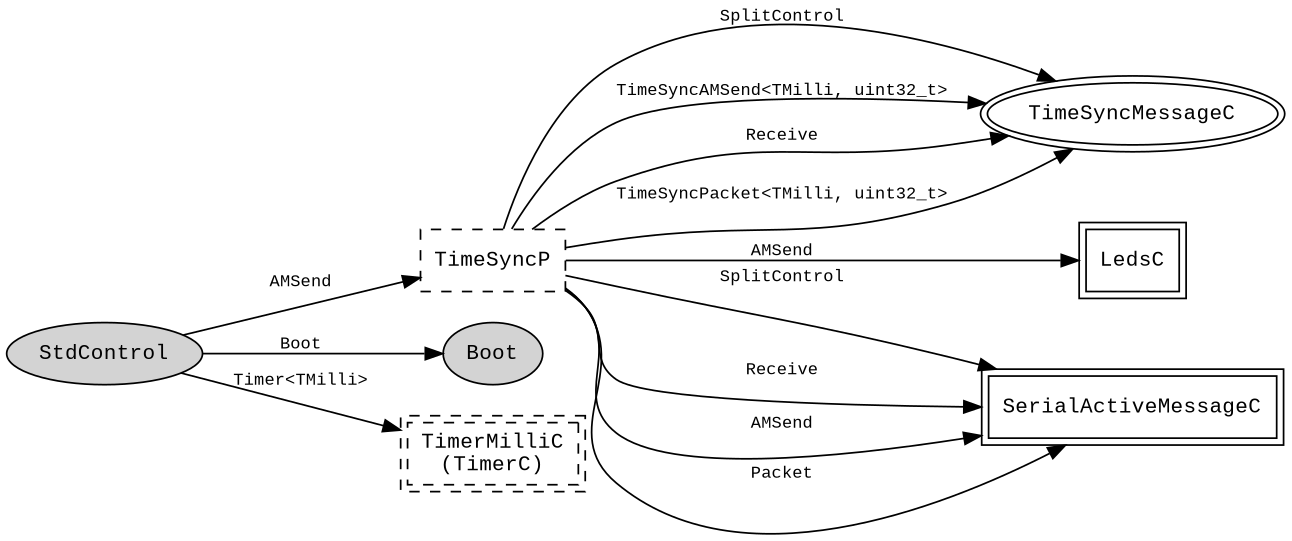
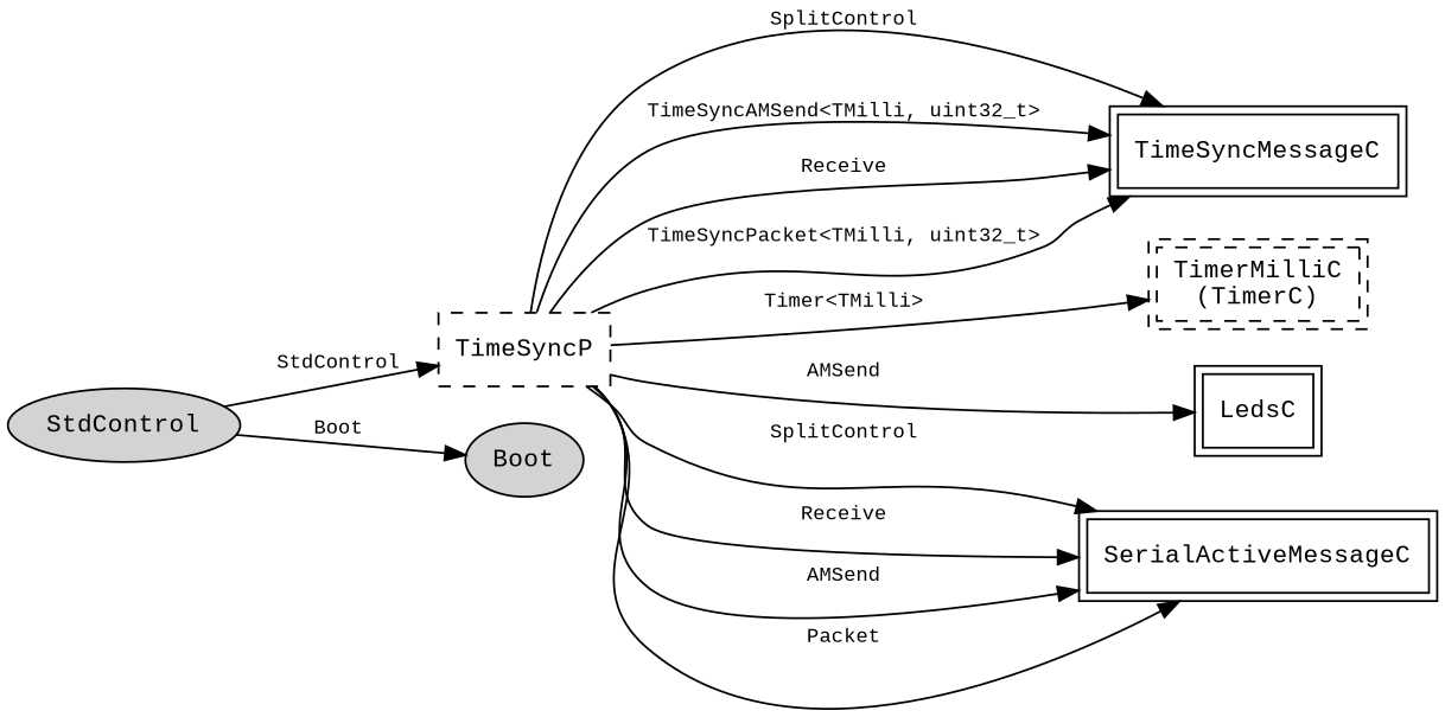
  digraph {
    fontname="Liberation Mono"
    rankdir=LR
    node [fontname="Liberation Mono" fontsize=12 shape=box peripheries=2]
    edge [fontname="Liberation Mono" fontsize=10]
    n1 [label=StdControl shape=ellipse style=filled peripheries=""]
    n2 [label=TimeSyncP style=dashed peripheries=""]
    n3 [label=Boot shape=ellipse style=filled peripheries=""]
-   TimeSyncMessageC [shape=ellipse]
+   TimeSyncMessageC
    n5 [label="TimerMilliC\n(TimerC)" style=dashed]
    LedsC
    SerialActiveMessageC
-   n1 -> n2 [label=AMSend]
+   n1 -> n2 [label=StdControl]
    n1 -> n3 [label=Boot]
    n2 -> TimeSyncMessageC [label=SplitControl]
    n2 -> TimeSyncMessageC [label="TimeSyncAMSend<TMilli, uint32_t>"]
    n2 -> TimeSyncMessageC [label=Receive]
    n2 -> TimeSyncMessageC [label="TimeSyncPacket<TMilli, uint32_t>"]
-   n1 -> n5 [label="Timer<TMilli>"]
+   n2 -> n5 [label="Timer<TMilli>"]
    n2 -> LedsC [label=AMSend]
    n2 -> SerialActiveMessageC [label=SplitControl]
    n2 -> SerialActiveMessageC [label=Receive]
    n2 -> SerialActiveMessageC [label=AMSend]
    n2 -> SerialActiveMessageC [label=Packet]
  }
